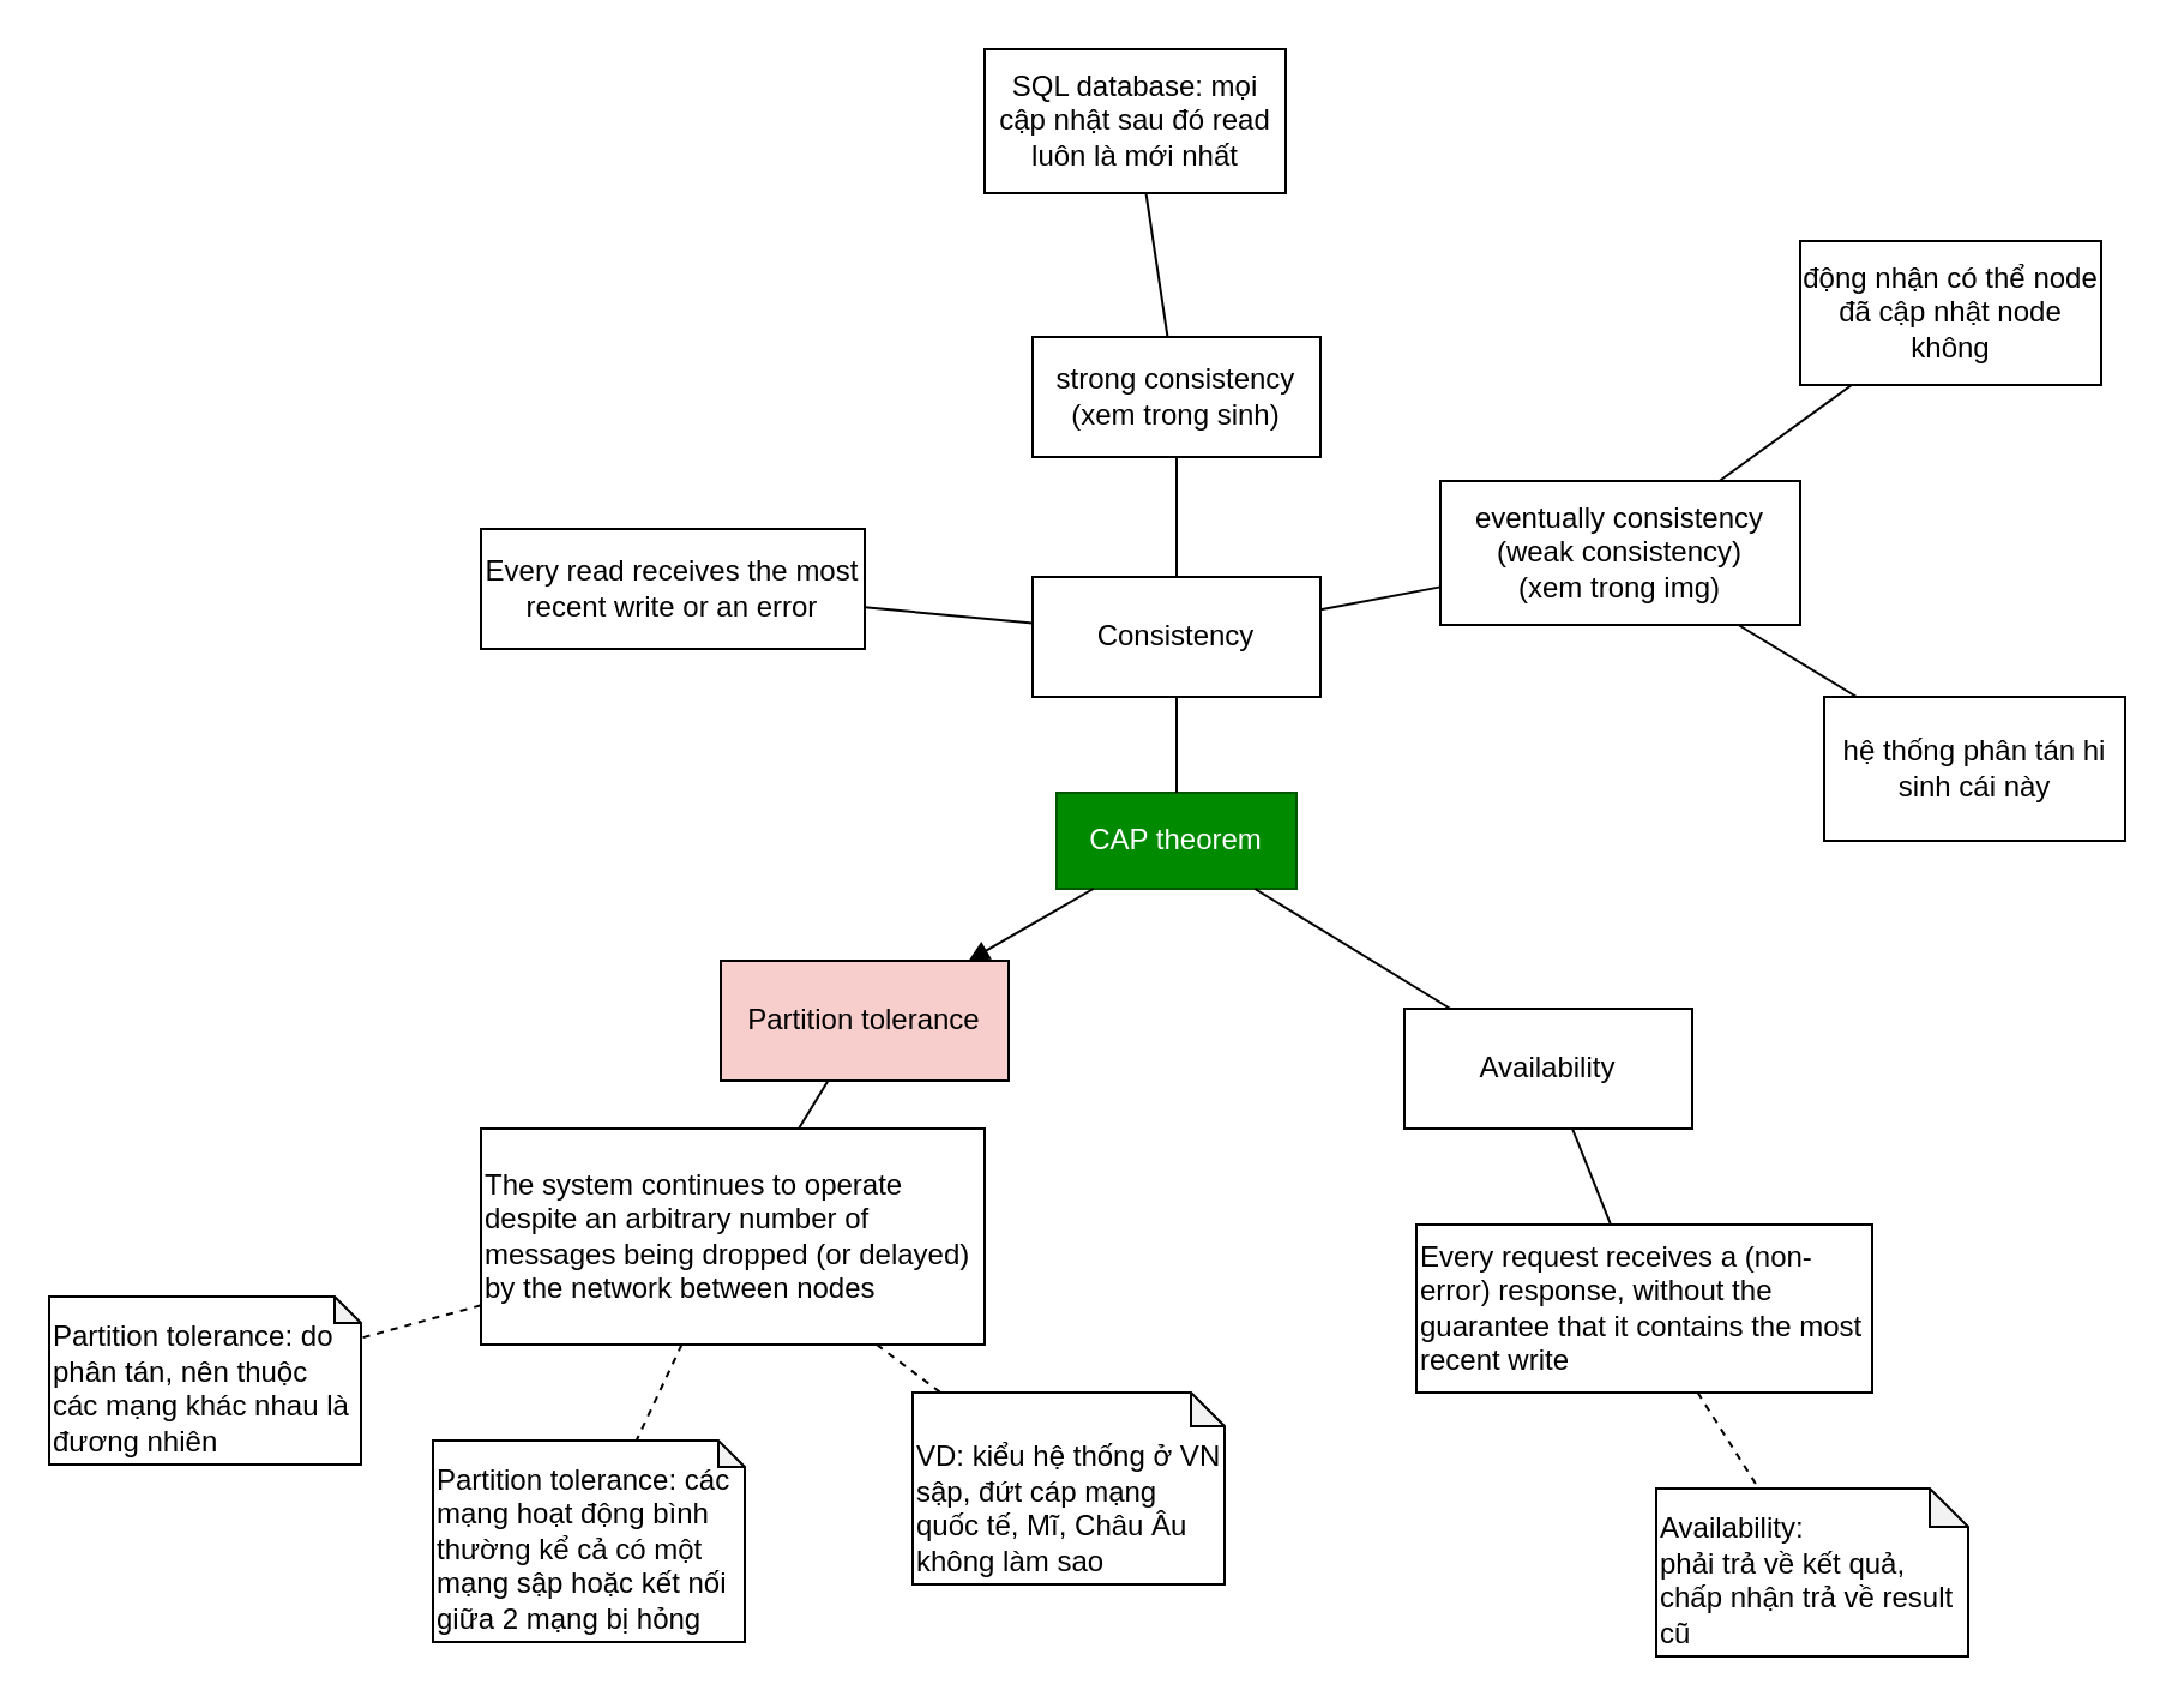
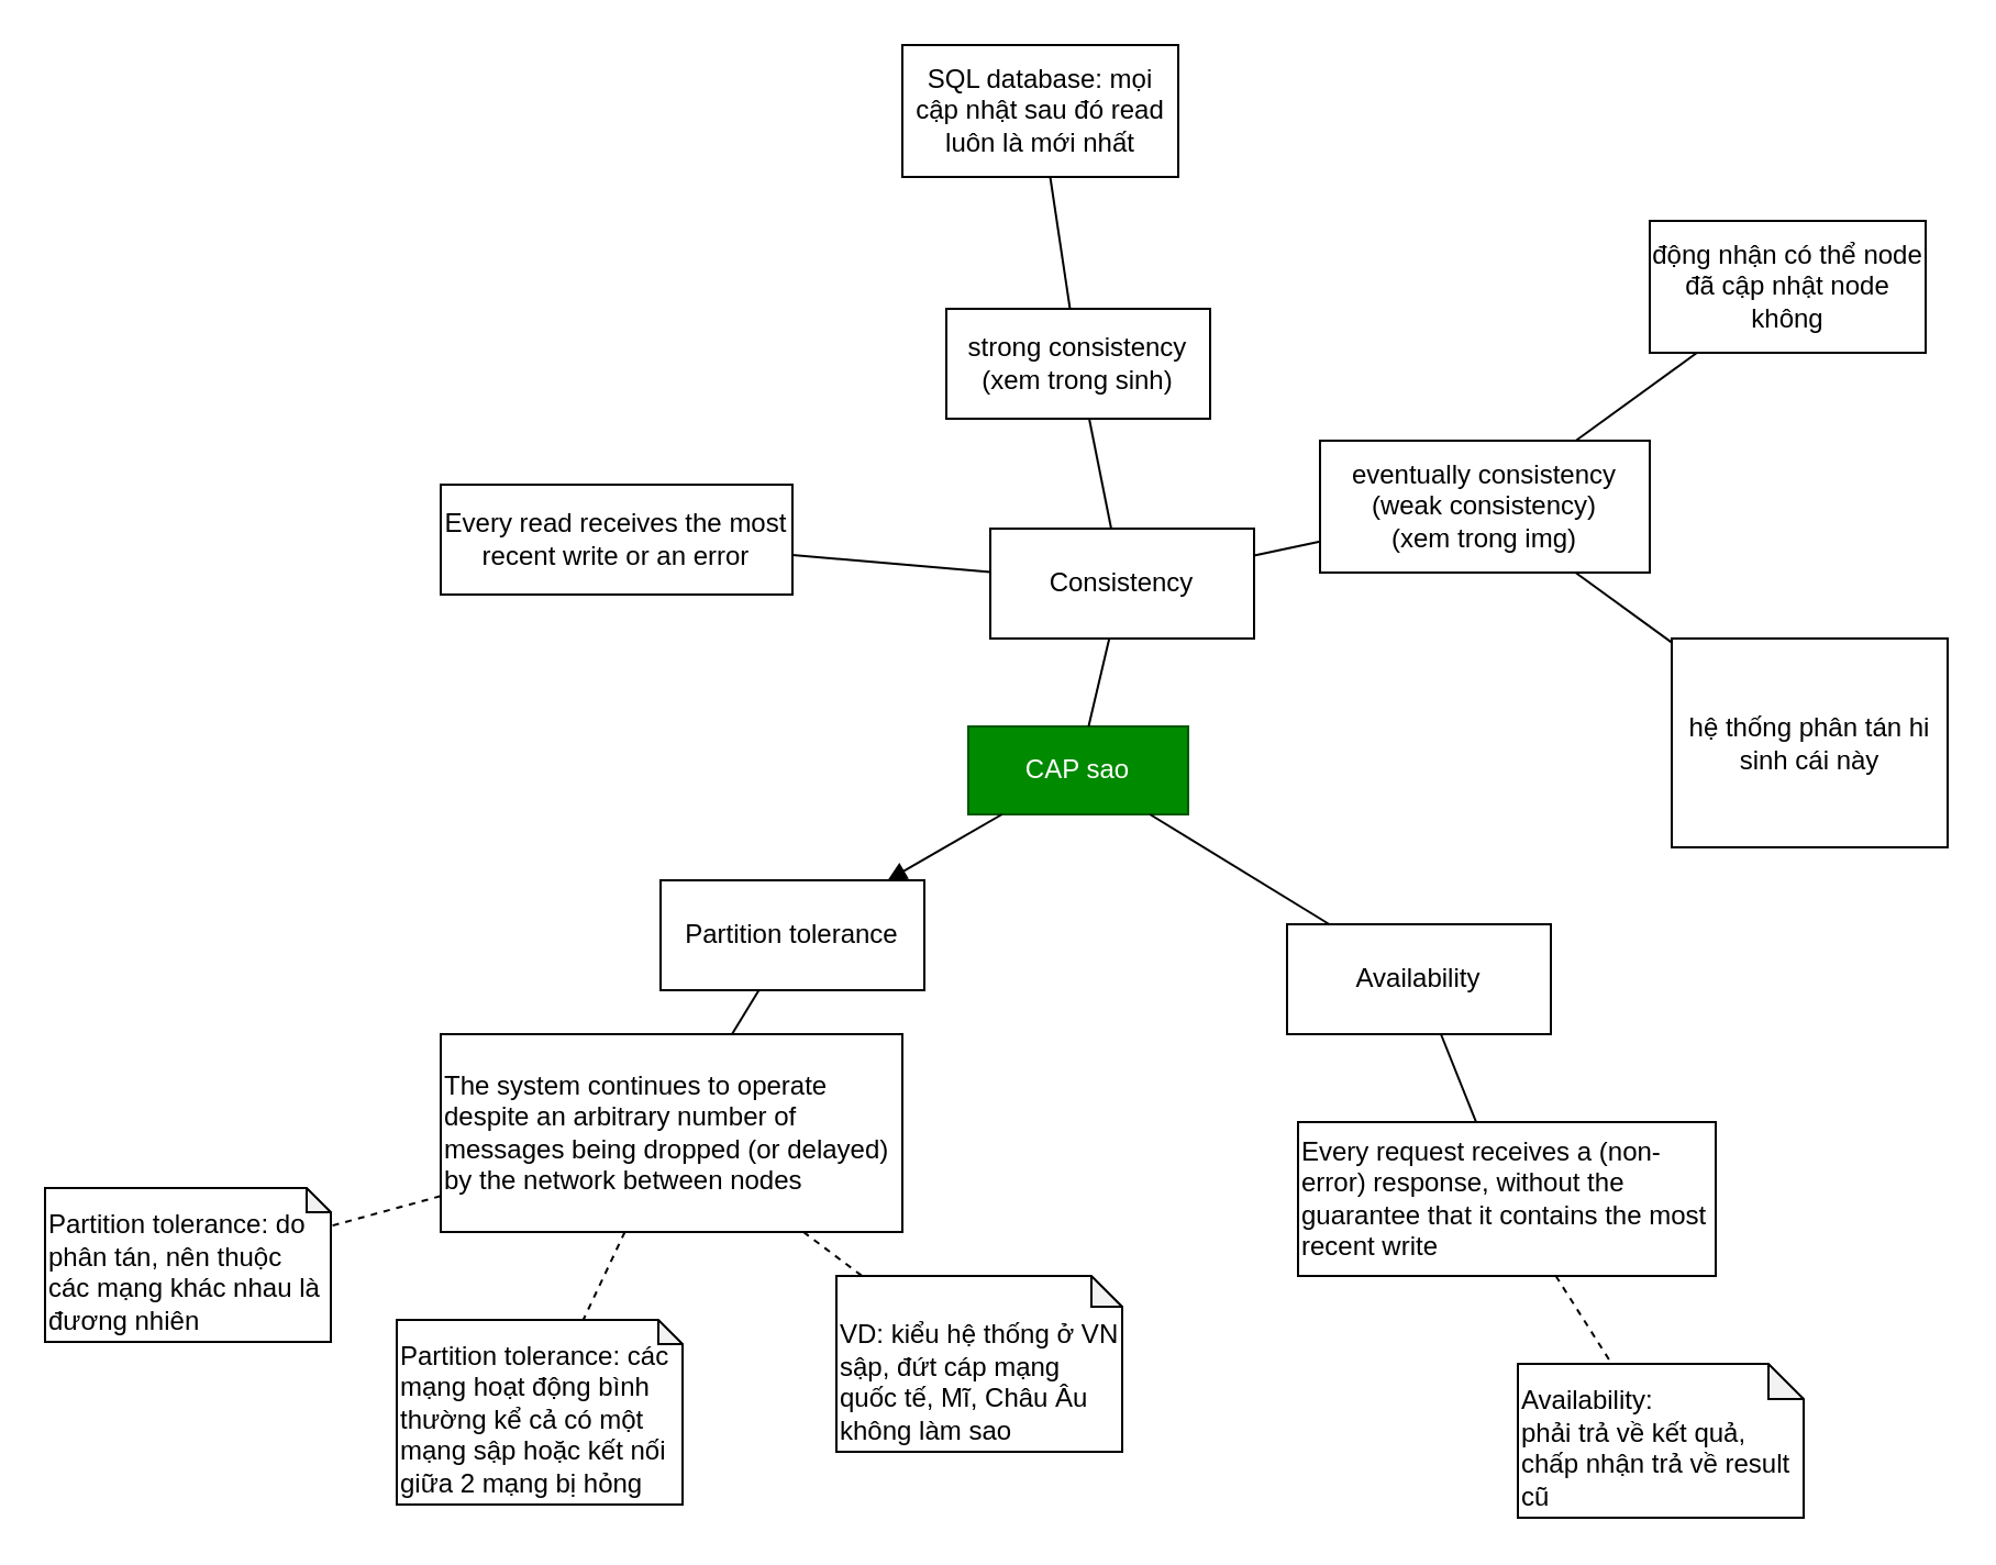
  <mxCell id="0" />
  <mxCell id="1" parent="0" />
  <mxCell id="2" value="eventually consistency (weak consistency)&lt;br&gt;(xem trong img)" style="rounded=0;whiteSpace=wrap;html=1;" parent="1" vertex="1"><mxGeometry x="600" y="200" width="150" height="60" as="geometry" /></mxCell>
  <mxCell id="3" value="strong consistency&lt;br&gt;(xem trong sinh)" style="rounded=0;whiteSpace=wrap;html=1;" parent="1" vertex="1"><mxGeometry x="430" y="140" width="120" height="50" as="geometry" /></mxCell>
  <mxCell id="4" value="" style="endArrow=none;html=1;" parent="1" source="2" target="14" edge="1"><mxGeometry width="50" height="50" relative="1" as="geometry"><mxPoint x="1130" y="150.856" as="sourcePoint" /><mxPoint x="520" y="166.078" as="targetPoint" /></mxGeometry></mxCell>
  <mxCell id="5" value="" style="endArrow=none;html=1;" parent="1" source="14" target="3" edge="1"><mxGeometry width="50" height="50" relative="1" as="geometry"><mxPoint x="474.211" y="150" as="sourcePoint" /><mxPoint x="950" y="195.3" as="targetPoint" /></mxGeometry></mxCell>
  <mxCell id="6" value="SQL database: mọi cập nhật sau đó read luôn là mới nhất" style="rounded=0;whiteSpace=wrap;html=1;" parent="1" vertex="1"><mxGeometry x="410" y="20" width="125.5" height="60" as="geometry" /></mxCell>
  <mxCell id="7" value="" style="endArrow=none;html=1;" parent="1" source="3" target="6" edge="1"><mxGeometry width="50" height="50" relative="1" as="geometry"><mxPoint x="1013.45" y="95.3" as="sourcePoint" /><mxPoint x="1124.5" y="146.416" as="targetPoint" /></mxGeometry></mxCell>
  <mxCell id="8" value="" style="endArrow=none;html=1;" parent="1" source="2" target="9" edge="1"><mxGeometry width="50" height="50" relative="1" as="geometry"><mxPoint x="1012.174" y="345.3" as="sourcePoint" /><mxPoint x="1134.5" y="236.416" as="targetPoint" /></mxGeometry></mxCell>
- <mxCell id="9" value="hệ thống phân tán hi sinh cái này" style="rounded=0;whiteSpace=wrap;html=1;" parent="1" vertex="1"><mxGeometry x="760" y="290" width="125.5" height="60" as="geometry" /></mxCell>
+ <mxCell id="9" value="hệ thống phân tán hi sinh cái này" style="rounded=0;whiteSpace=wrap;html=1;" parent="1" vertex="1"><mxGeometry x="760" y="290" width="125.5" height="95" as="geometry" /></mxCell>
  <mxCell id="10" value="" style="endArrow=none;html=1;" parent="1" source="2" target="11" edge="1"><mxGeometry width="50" height="50" relative="1" as="geometry"><mxPoint x="1030" y="291.55" as="sourcePoint" /><mxPoint x="1100" y="345.3" as="targetPoint" /></mxGeometry></mxCell>
  <mxCell id="11" value="động nhận có thể node đã cập nhật node không" style="rounded=0;whiteSpace=wrap;html=1;" parent="1" vertex="1"><mxGeometry x="750" y="100" width="125.5" height="60" as="geometry" /></mxCell>
- <mxCell id="12" value="CAP theorem" style="rounded=0;whiteSpace=wrap;html=1;fillColor=#008a00;strokeColor=#005700;fontColor=#ffffff;" parent="1" vertex="1"><mxGeometry x="440" y="330" width="100" height="40" as="geometry" /></mxCell>
+ <mxCell id="12" value="CAP sao" style="rounded=0;whiteSpace=wrap;html=1;fillColor=#008a00;strokeColor=#005700;fontColor=#ffffff;" parent="1" vertex="1"><mxGeometry x="440" y="330" width="100" height="40" as="geometry" /></mxCell>
  <mxCell id="13" value="" style="endArrow=none;html=1;" parent="1" source="12" target="15" edge="1"><mxGeometry width="50" height="50" relative="1" as="geometry"><mxPoint x="680" y="998.684" as="sourcePoint" /><mxPoint x="680" y="820" as="targetPoint" /></mxGeometry></mxCell>
- <mxCell id="14" value="&lt;font style=&quot;font-size: 12px&quot;&gt;Consistency&lt;br&gt;&lt;/font&gt;" style="rounded=0;whiteSpace=wrap;html=1;" parent="1" vertex="1"><mxGeometry x="430" y="240" width="120" height="50" as="geometry" /></mxCell>
+ <mxCell id="14" value="&lt;font style=&quot;font-size: 12px&quot;&gt;Consistency&lt;br&gt;&lt;/font&gt;" style="rounded=0;whiteSpace=wrap;html=1;" parent="1" vertex="1"><mxGeometry x="450" y="240" width="120" height="50" as="geometry" /></mxCell>
  <mxCell id="15" value="Availability" style="rounded=0;whiteSpace=wrap;html=1;" parent="1" vertex="1"><mxGeometry x="585" y="420" width="120" height="50" as="geometry" /></mxCell>
- <mxCell id="16" value="Partition tolerance" style="rounded=0;whiteSpace=wrap;html=1;fillColor=#f8cecc;" parent="1" vertex="1"><mxGeometry x="300" y="400" width="120" height="50" as="geometry" /></mxCell>
+ <mxCell id="16" value="Partition tolerance" style="rounded=0;whiteSpace=wrap;html=1;" parent="1" vertex="1"><mxGeometry x="300" y="400" width="120" height="50" as="geometry" /></mxCell>
  <mxCell id="17" value="" style="endArrow=none;html=1;" parent="1" source="12" target="14" edge="1"><mxGeometry width="50" height="50" relative="1" as="geometry"><mxPoint x="610" y="804.91" as="sourcePoint" /><mxPoint x="652.75" y="809.108" as="targetPoint" /></mxGeometry></mxCell>
  <mxCell id="18" value="" style="endArrow=block;html=1;" parent="1" source="12" target="16" edge="1"><mxGeometry width="50" height="50" relative="1" as="geometry"><mxPoint x="600" y="780" as="sourcePoint" /><mxPoint x="640" y="760" as="targetPoint" /></mxGeometry></mxCell>
  <mxCell id="19" value="&lt;font&gt;&lt;div&gt;Every read receives the most recent write or an error&lt;/div&gt;&lt;/font&gt;" style="rounded=0;whiteSpace=wrap;html=1;" parent="1" vertex="1"><mxGeometry x="200" y="220" width="160" height="50" as="geometry" /></mxCell>
  <mxCell id="20" value="" style="endArrow=none;html=1;" parent="1" source="14" target="19" edge="1"><mxGeometry width="50" height="50" relative="1" as="geometry"><mxPoint x="543.077" y="760" as="sourcePoint" /><mxPoint x="586.154" y="740" as="targetPoint" /></mxGeometry></mxCell>
  <mxCell id="21" value="&lt;font&gt;Every request receives a (non-error) response, without the guarantee that it contains the most recent write&lt;br&gt;&lt;/font&gt;" style="rounded=0;whiteSpace=wrap;html=1;align=left;" parent="1" vertex="1"><mxGeometry x="590" y="510" width="190" height="70" as="geometry" /></mxCell>
  <mxCell id="22" value="" style="endArrow=none;html=1;" parent="1" source="15" target="21" edge="1"><mxGeometry width="50" height="50" relative="1" as="geometry"><mxPoint x="700" y="715" as="sourcePoint" /><mxPoint x="790" y="715" as="targetPoint" /></mxGeometry></mxCell>
  <mxCell id="23" value="Availability:&lt;br&gt;phải trả về kết quả, chấp nhận trả về result cũ" style="shape=note;whiteSpace=wrap;html=1;backgroundOutline=1;darkOpacity=0.05;align=left;verticalAlign=bottom;size=16;" parent="1" vertex="1"><mxGeometry x="690" y="620" width="130" height="70" as="geometry" /></mxCell>
  <mxCell id="24" value="" style="endArrow=none;html=1;dashed=1;" parent="1" source="21" target="23" edge="1"><mxGeometry width="50" height="50" relative="1" as="geometry"><mxPoint x="730" y="780.405" as="sourcePoint" /><mxPoint x="770" y="770.676" as="targetPoint" /></mxGeometry></mxCell>
  <mxCell id="25" value="" style="endArrow=none;html=1;" parent="1" source="16" target="26" edge="1"><mxGeometry width="50" height="50" relative="1" as="geometry"><mxPoint x="513.333" y="800" as="sourcePoint" /><mxPoint x="650" y="890" as="targetPoint" /></mxGeometry></mxCell>
  <mxCell id="26" value="&lt;font&gt;&lt;div&gt;&lt;span&gt;The system continues to operate despite an arbitrary number of messages being dropped (or delayed) by the network between nodes&lt;/span&gt;&lt;br&gt;&lt;/div&gt;&lt;/font&gt;" style="rounded=0;whiteSpace=wrap;html=1;align=left;" parent="1" vertex="1"><mxGeometry x="200" y="470" width="210" height="90" as="geometry" /></mxCell>
  <mxCell id="27" value="&lt;span&gt;Partition tolerance: do phân tán, nên thuộc các mạng khác nhau là đương nhiên&lt;/span&gt;" style="shape=note;whiteSpace=wrap;html=1;backgroundOutline=1;darkOpacity=0.05;align=left;verticalAlign=bottom;size=11;" parent="1" vertex="1"><mxGeometry x="20" y="540" width="130" height="70" as="geometry" /></mxCell>
  <mxCell id="28" value="" style="endArrow=none;html=1;dashed=1;" parent="1" source="26" target="27" edge="1"><mxGeometry width="50" height="50" relative="1" as="geometry"><mxPoint x="914.5" y="690.923" as="sourcePoint" /><mxPoint x="965" y="679.589" as="targetPoint" /></mxGeometry></mxCell>
  <mxCell id="29" value="" style="endArrow=none;html=1;dashed=1;" parent="1" source="26" target="30" edge="1"><mxGeometry width="50" height="50" relative="1" as="geometry"><mxPoint x="590" y="762.5" as="sourcePoint" /><mxPoint x="640" y="850" as="targetPoint" /></mxGeometry></mxCell>
  <mxCell id="30" value="Partition tolerance:&amp;nbsp;&lt;span&gt;các mạng hoạt động bình thường kể cả có một mạng sập hoặc kết nối giữa 2 mạng bị hỏng&lt;/span&gt;" style="shape=note;whiteSpace=wrap;html=1;backgroundOutline=1;darkOpacity=0.05;align=left;verticalAlign=bottom;size=11;" parent="1" vertex="1"><mxGeometry x="180" y="600" width="130" height="84" as="geometry" /></mxCell>
  <mxCell id="31" value="VD: kiểu hệ thống ở VN sập, đứt cáp mạng quốc tế, Mĩ, Châu Âu không làm sao" style="shape=note;whiteSpace=wrap;html=1;backgroundOutline=1;darkOpacity=0.05;align=left;verticalAlign=bottom;size=14;fontStyle=0" parent="1" vertex="1"><mxGeometry x="380" y="580" width="130" height="80" as="geometry" /></mxCell>
  <mxCell id="32" value="" style="endArrow=none;html=1;dashed=1;" parent="1" source="26" target="31" edge="1"><mxGeometry width="50" height="50" relative="1" as="geometry"><mxPoint x="666.071" y="770" as="sourcePoint" /><mxPoint x="650" y="860" as="targetPoint" /></mxGeometry></mxCell>
